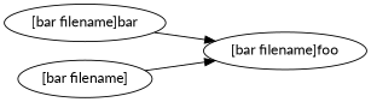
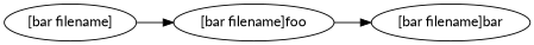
  digraph {
    fontname=Lato
    rankdir=LR
    node [fontname=Lato]
    edge [fontname=Lato]
    "[bar filename]bar"
    "[bar filename]foo"
    "[bar filename]"
-   "[bar filename]bar" -> "[bar filename]foo"
+   "[bar filename]foo" -> "[bar filename]bar"
    "[bar filename]" -> "[bar filename]foo"
  }
